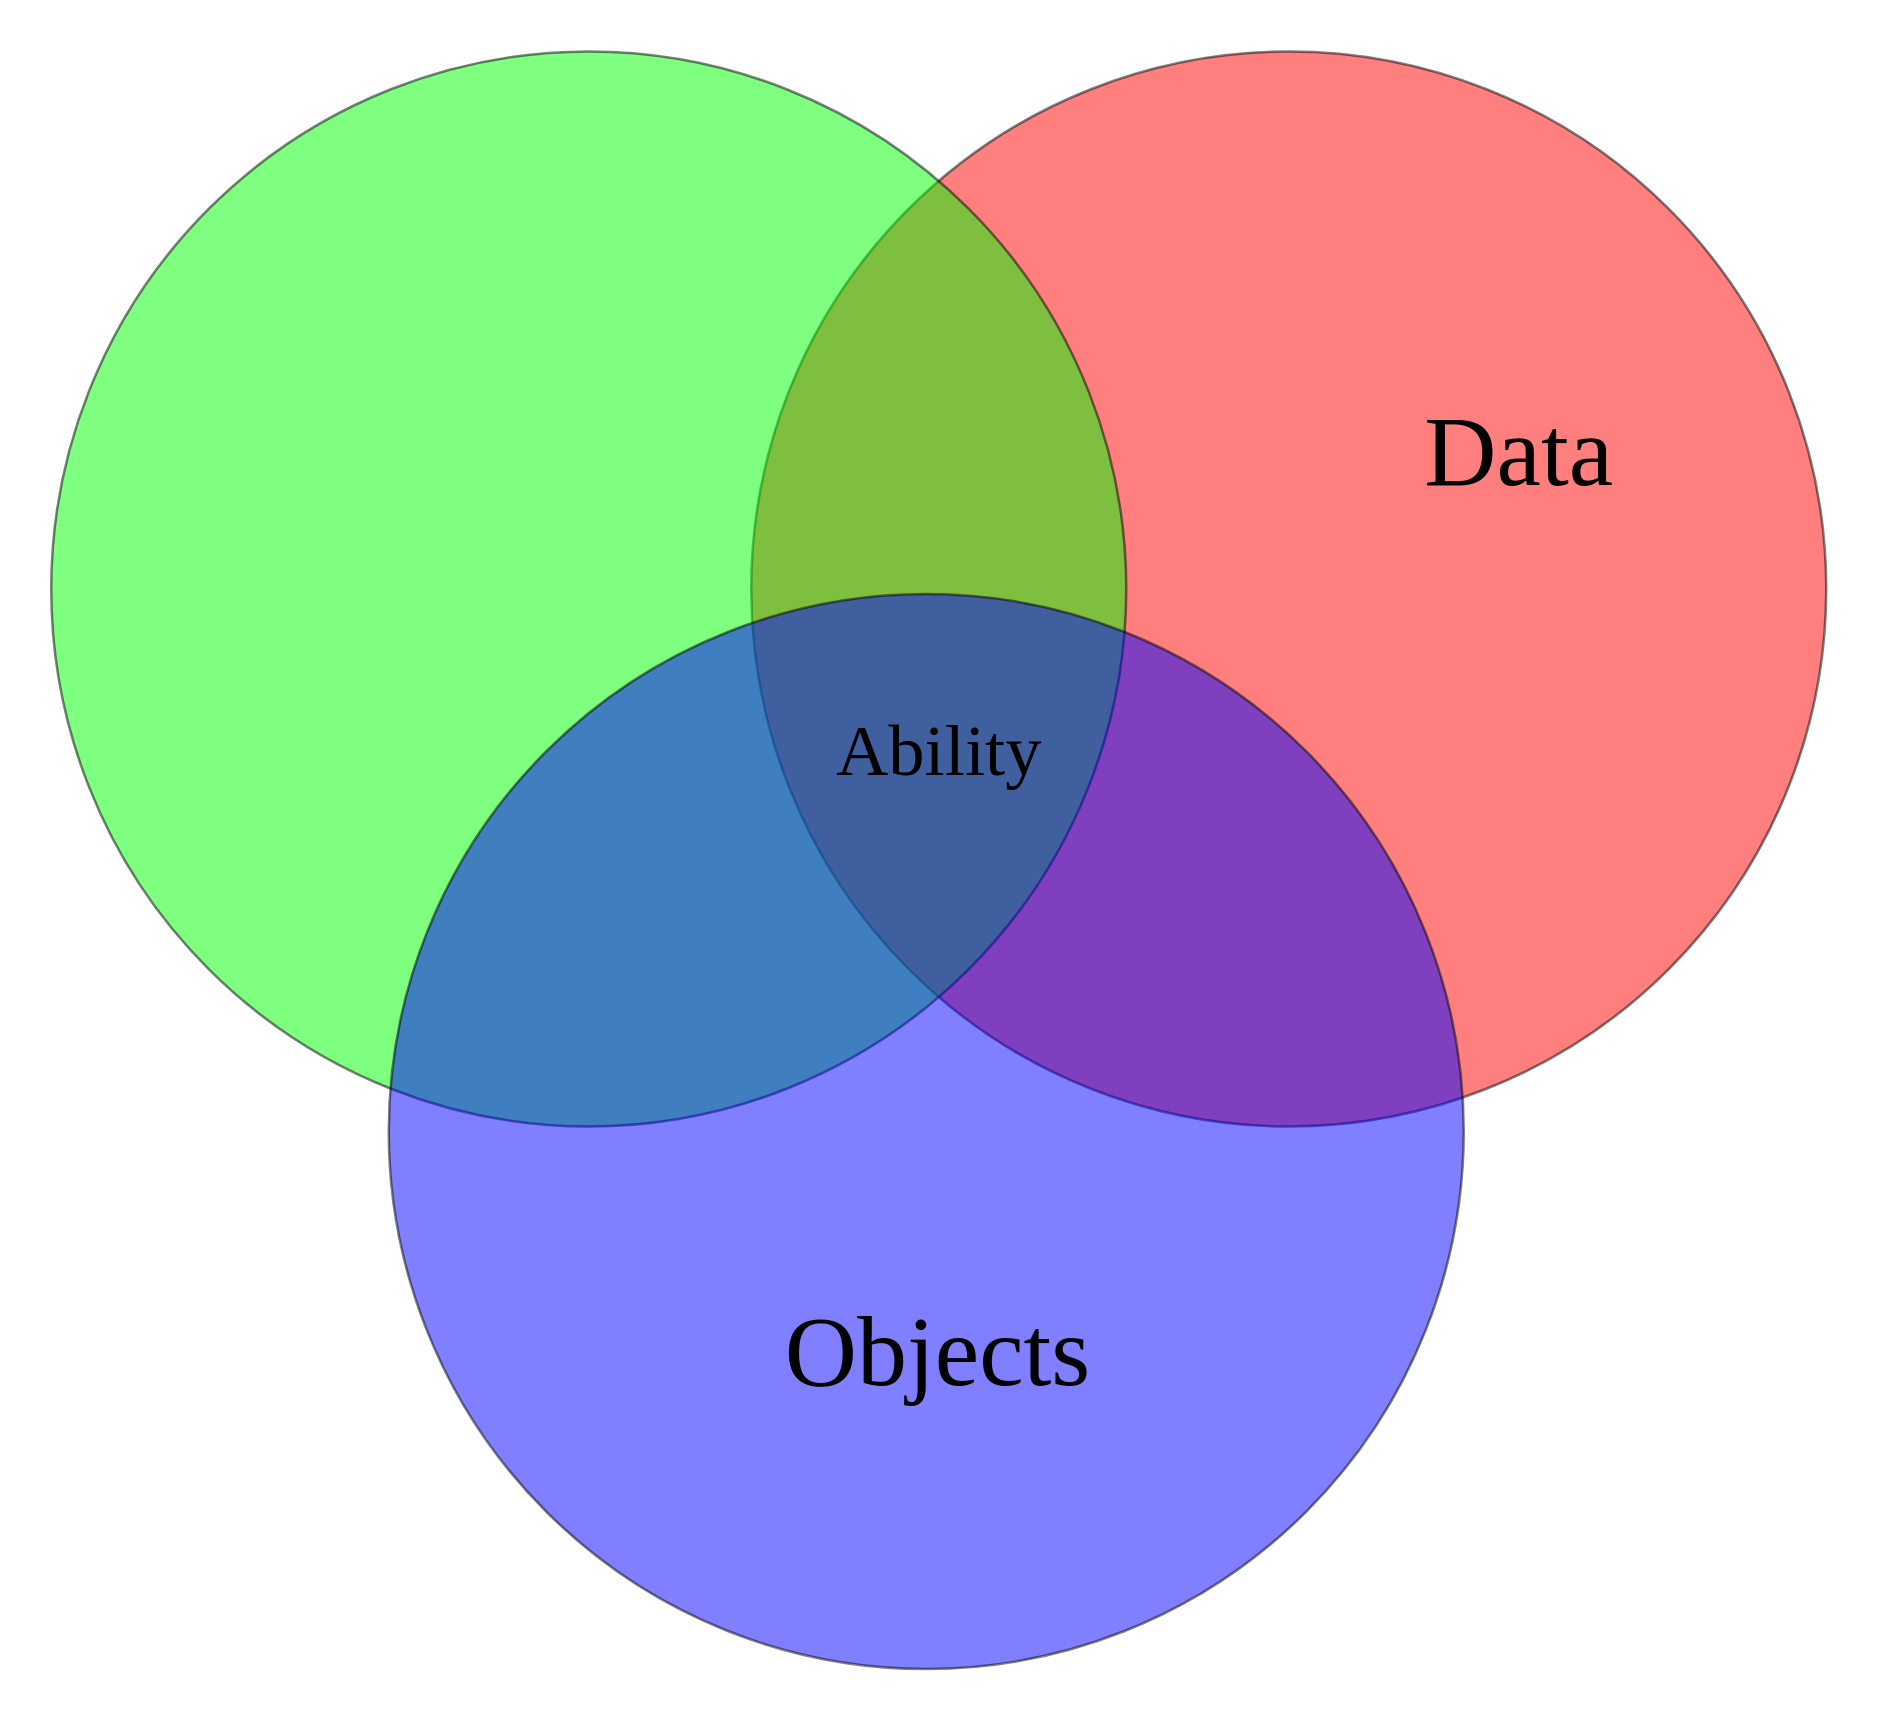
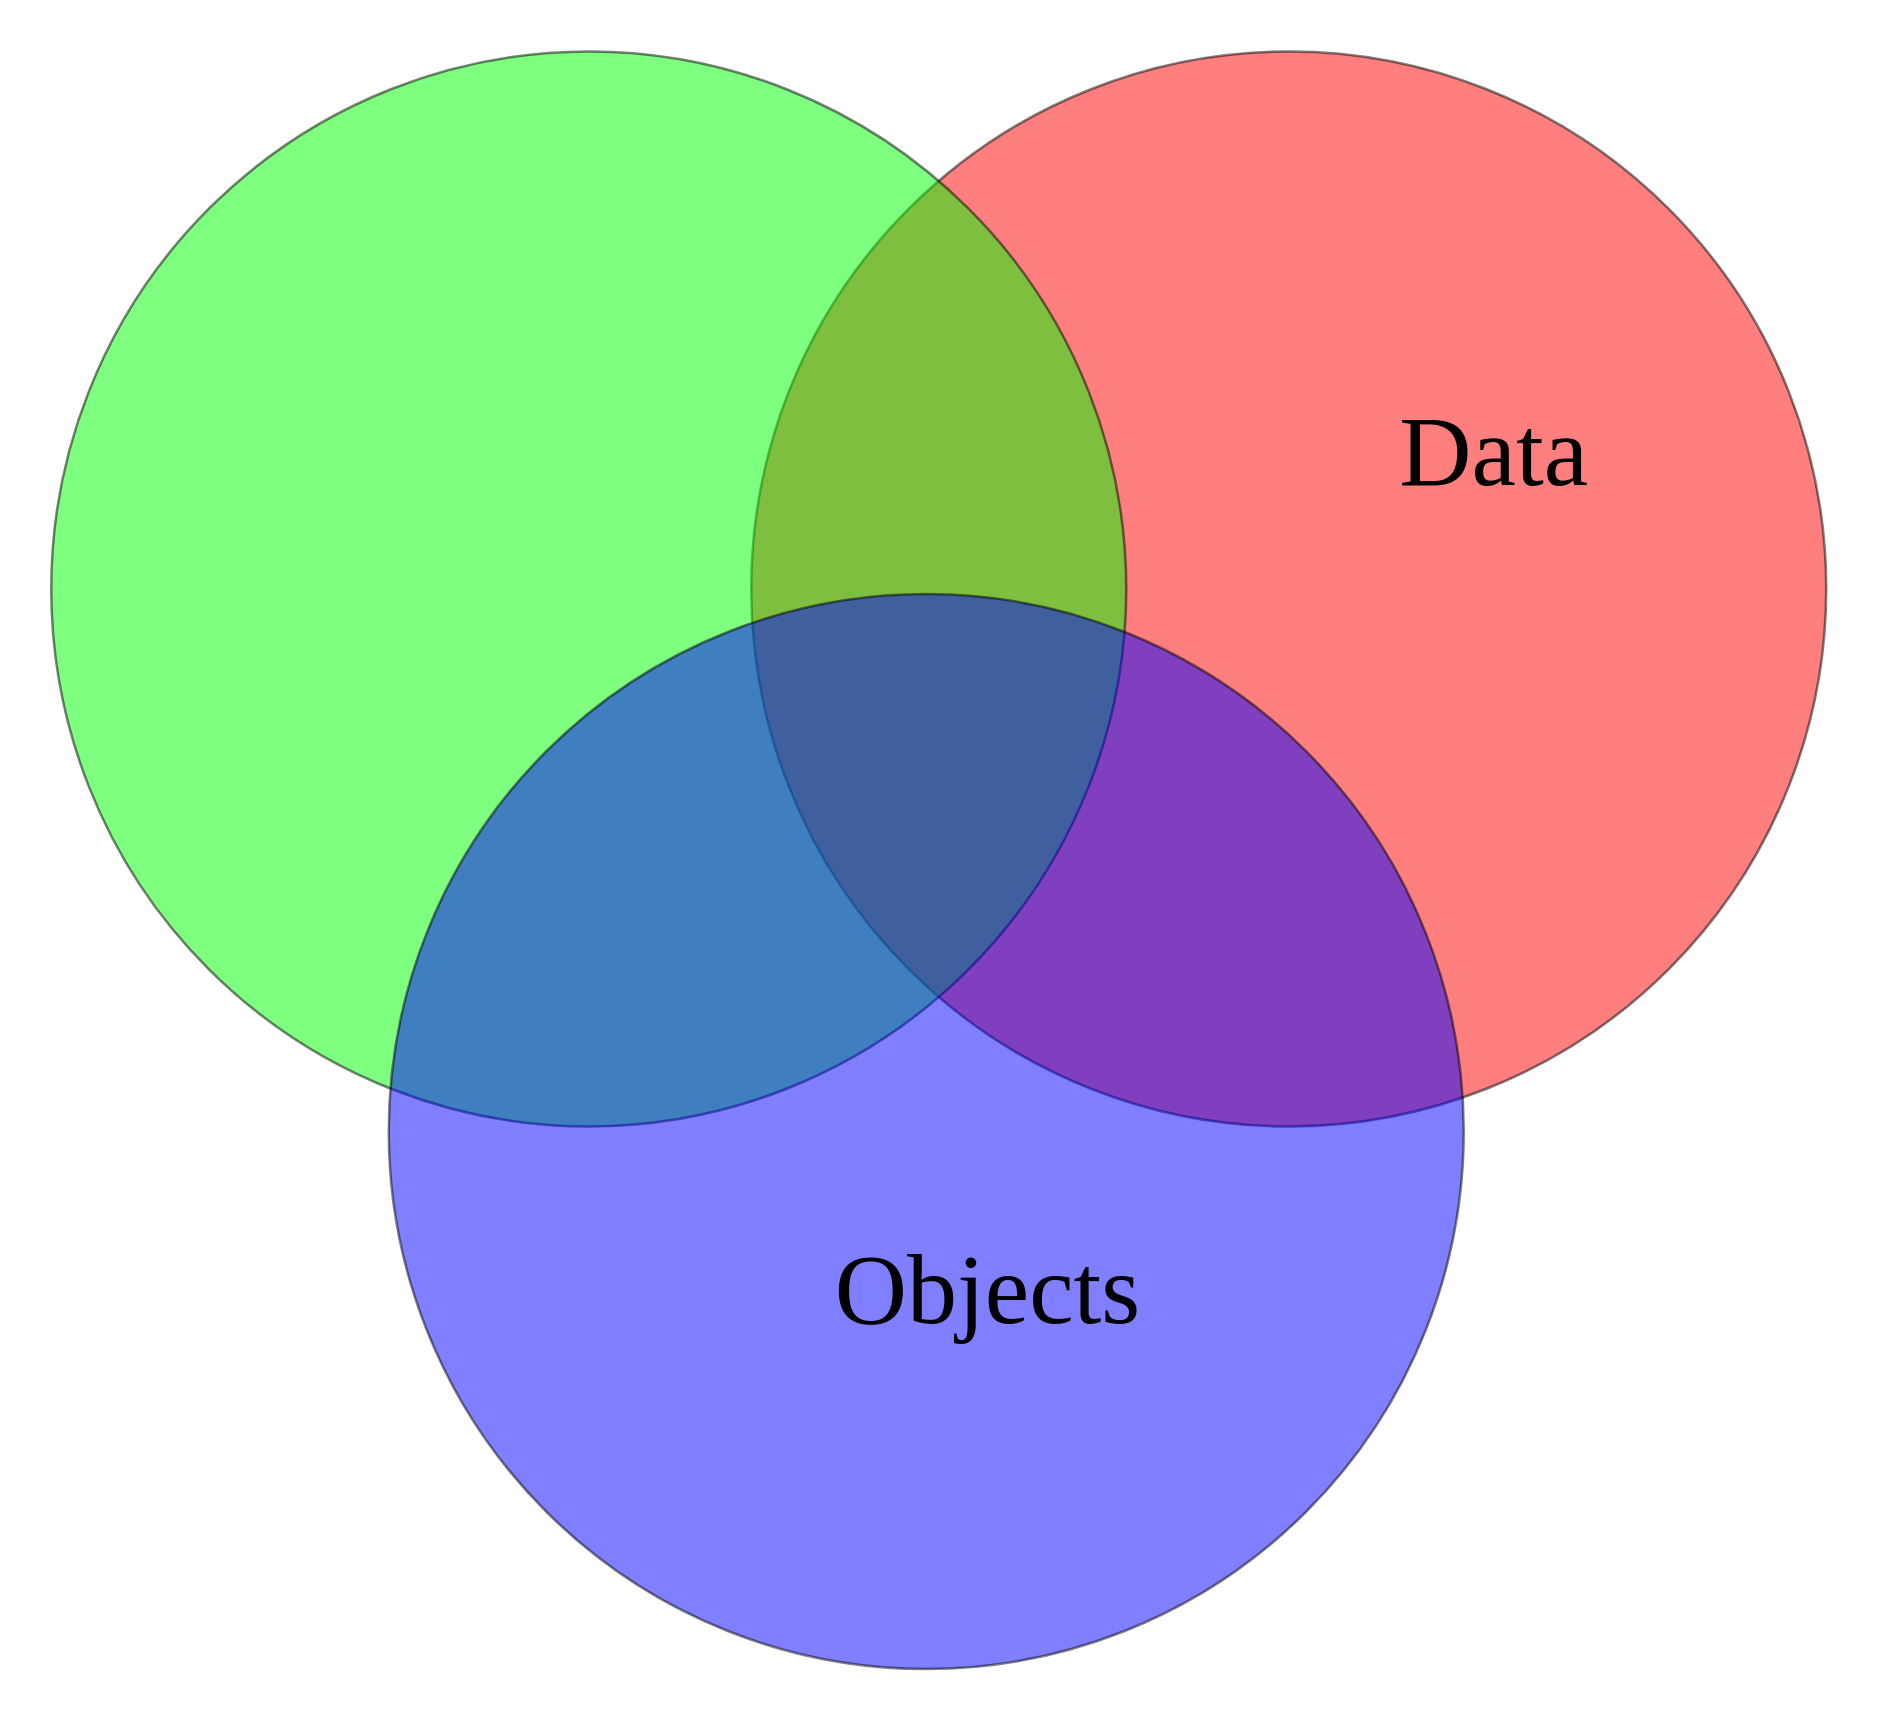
  <mxCell id="0" />
  <mxCell id="1" parent="0" />
  <mxCell id="2" value="" style="ellipse;whiteSpace=wrap;html=1;aspect=fixed;fillColor=#FF0000;fillStyle=auto;opacity=50;" vertex="1" parent="1"><mxGeometry x="300" y="20" width="430" height="430" as="geometry" /></mxCell>
  <mxCell id="3" value="" style="ellipse;whiteSpace=wrap;html=1;aspect=fixed;fillColor=#00FF00;fillStyle=auto;opacity=50;" vertex="1" parent="1"><mxGeometry x="20" y="20" width="430" height="430" as="geometry" /></mxCell>
  <mxCell id="4" value="" style="ellipse;whiteSpace=wrap;html=1;aspect=fixed;fillColor=#0000FF;fillStyle=auto;opacity=50;" vertex="1" parent="1"><mxGeometry x="155" y="237" width="430" height="430" as="geometry" /></mxCell>
- <mxCell id="5" value="&lt;font style=&quot;font-size: 29px;&quot; face=&quot;Consolas&quot;&gt;Ability&lt;/font&gt;" style="text;html=1;strokeColor=none;fillColor=none;align=center;verticalAlign=middle;whiteSpace=wrap;rounded=0;fillStyle=auto;opacity=50;" vertex="1" parent="1"><mxGeometry x="308" y="280" width="135" height="40" as="geometry" /></mxCell>
- <mxCell id="6" value="&lt;font face=&quot;Consolas&quot;&gt;&lt;span style=&quot;font-size: 40px;&quot;&gt;Data&lt;/span&gt;&lt;/font&gt;" style="text;html=1;strokeColor=none;fillColor=none;align=center;verticalAlign=middle;whiteSpace=wrap;rounded=0;fillStyle=auto;opacity=50;" vertex="1" parent="1"><mxGeometry x="540" y="160" width="135" height="40" as="geometry" /></mxCell>
- <mxCell id="7" value="&lt;font style=&quot;font-size: 40px;&quot; face=&quot;Consolas&quot;&gt;Objects&lt;/font&gt;" style="text;html=1;strokeColor=none;fillColor=none;align=center;verticalAlign=middle;whiteSpace=wrap;rounded=0;fillStyle=auto;opacity=50;" vertex="1" parent="1"><mxGeometry x="260" y="520" width="230" height="40" as="geometry" /></mxCell>
+ <mxCell id="6" value="&lt;font face=&quot;Consolas&quot;&gt;&lt;span style=&quot;font-size: 40px;&quot;&gt;Data&lt;/span&gt;&lt;/font&gt;" style="text;html=1;strokeColor=none;fillColor=none;align=center;verticalAlign=middle;whiteSpace=wrap;rounded=0;fillStyle=auto;opacity=50;" vertex="1" parent="1"><mxGeometry x="530" y="160" width="135" height="40" as="geometry" /></mxCell>
+ <mxCell id="7" value="&lt;font style=&quot;font-size: 40px;&quot; face=&quot;Consolas&quot;&gt;Objects&lt;/font&gt;" style="text;html=1;strokeColor=none;fillColor=none;align=center;verticalAlign=middle;whiteSpace=wrap;rounded=0;fillStyle=auto;opacity=50;" vertex="1" parent="1"><mxGeometry x="280" y="495" width="230" height="40" as="geometry" /></mxCell>
